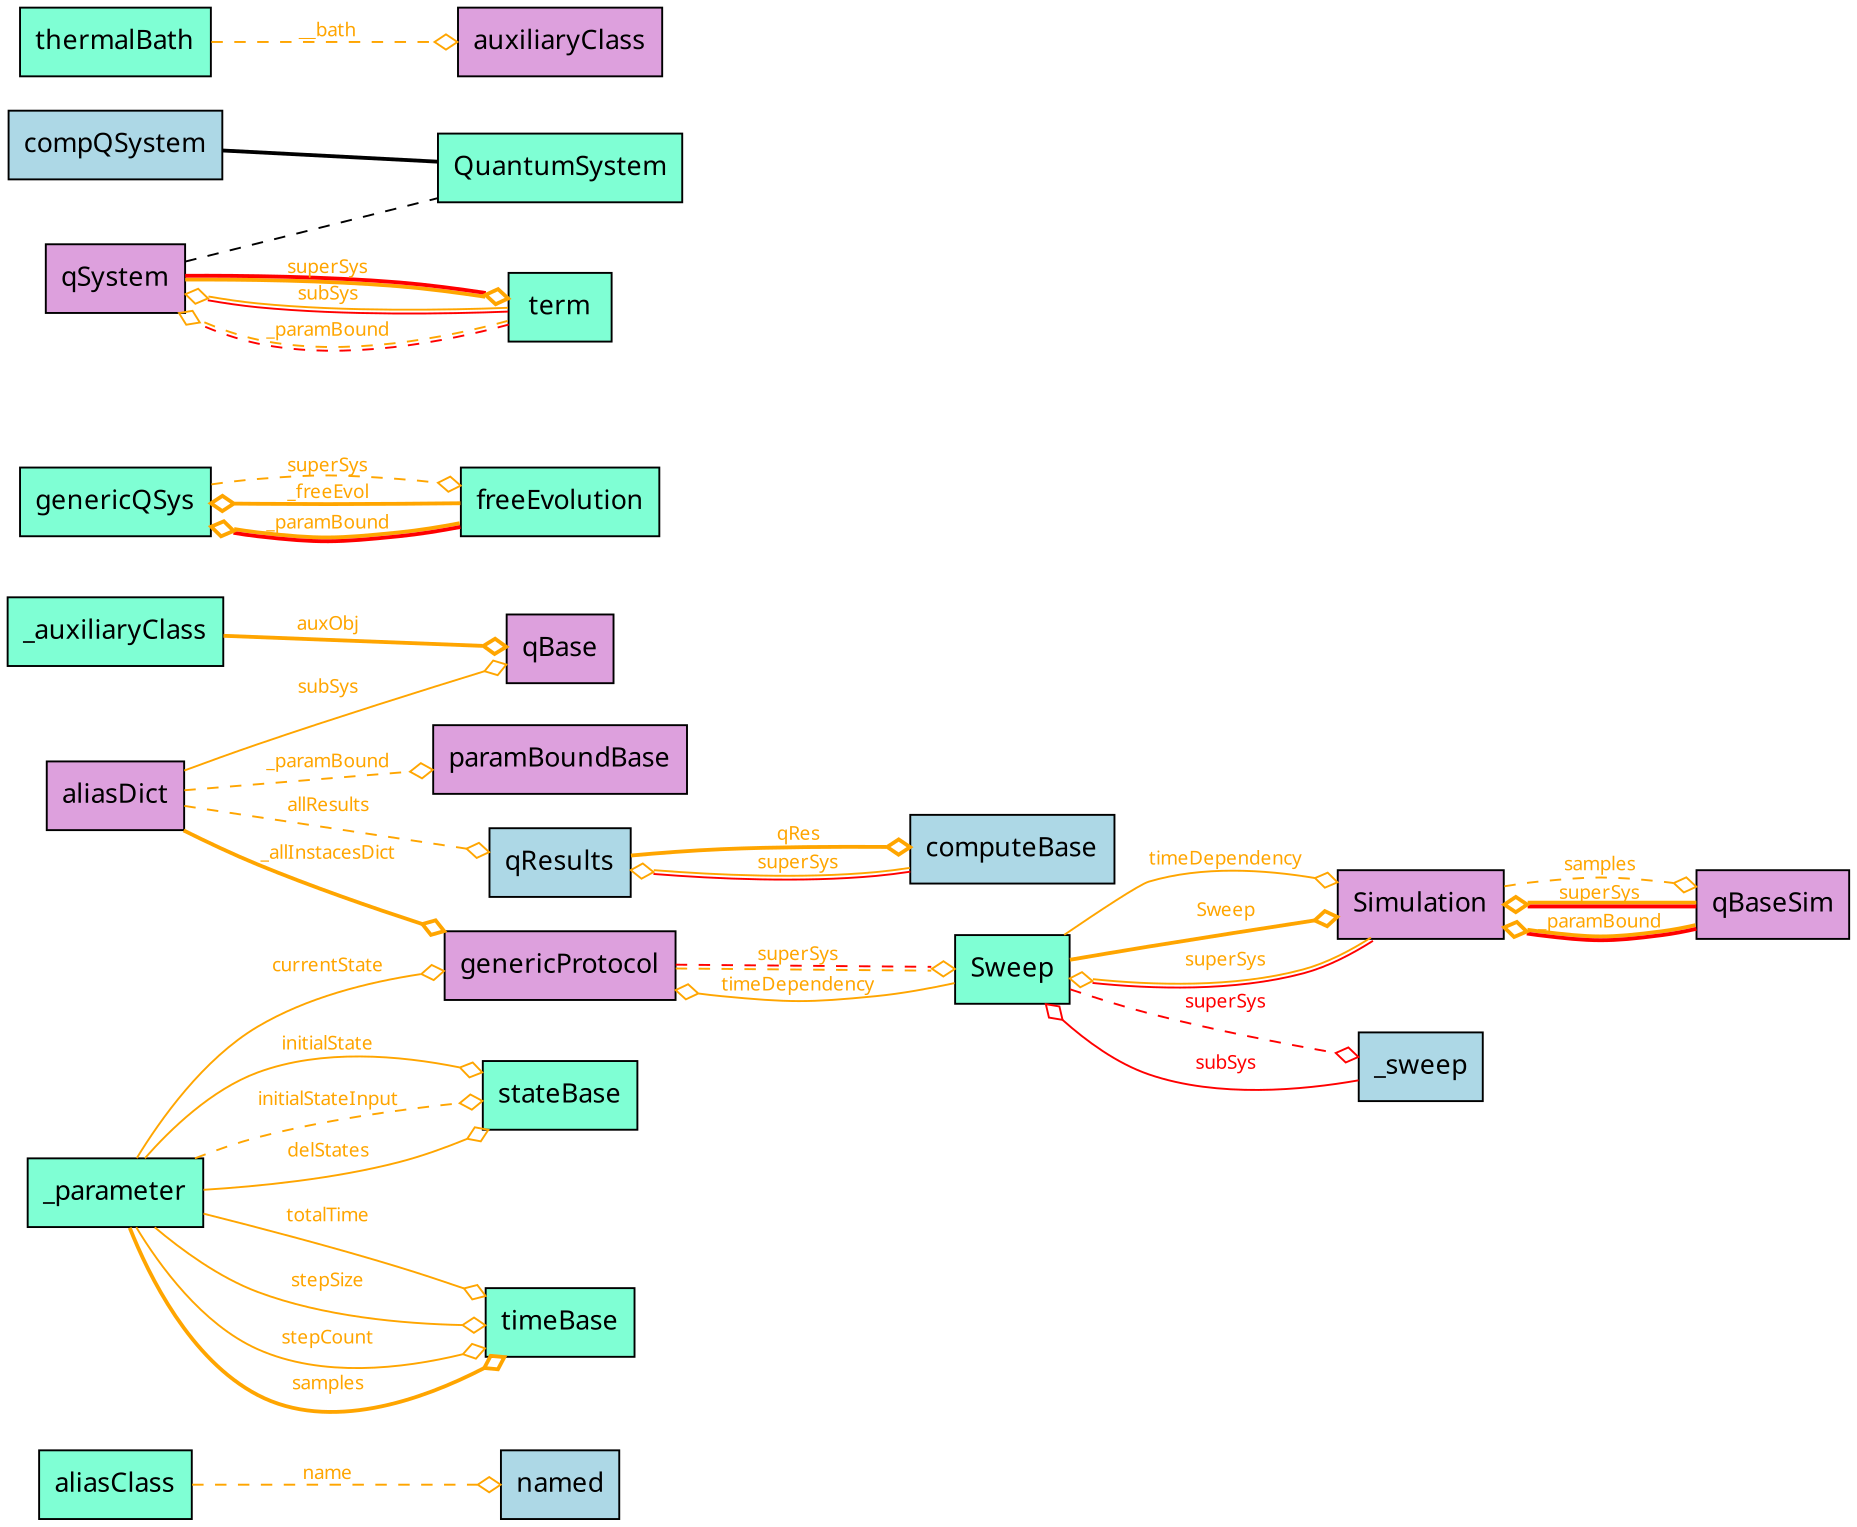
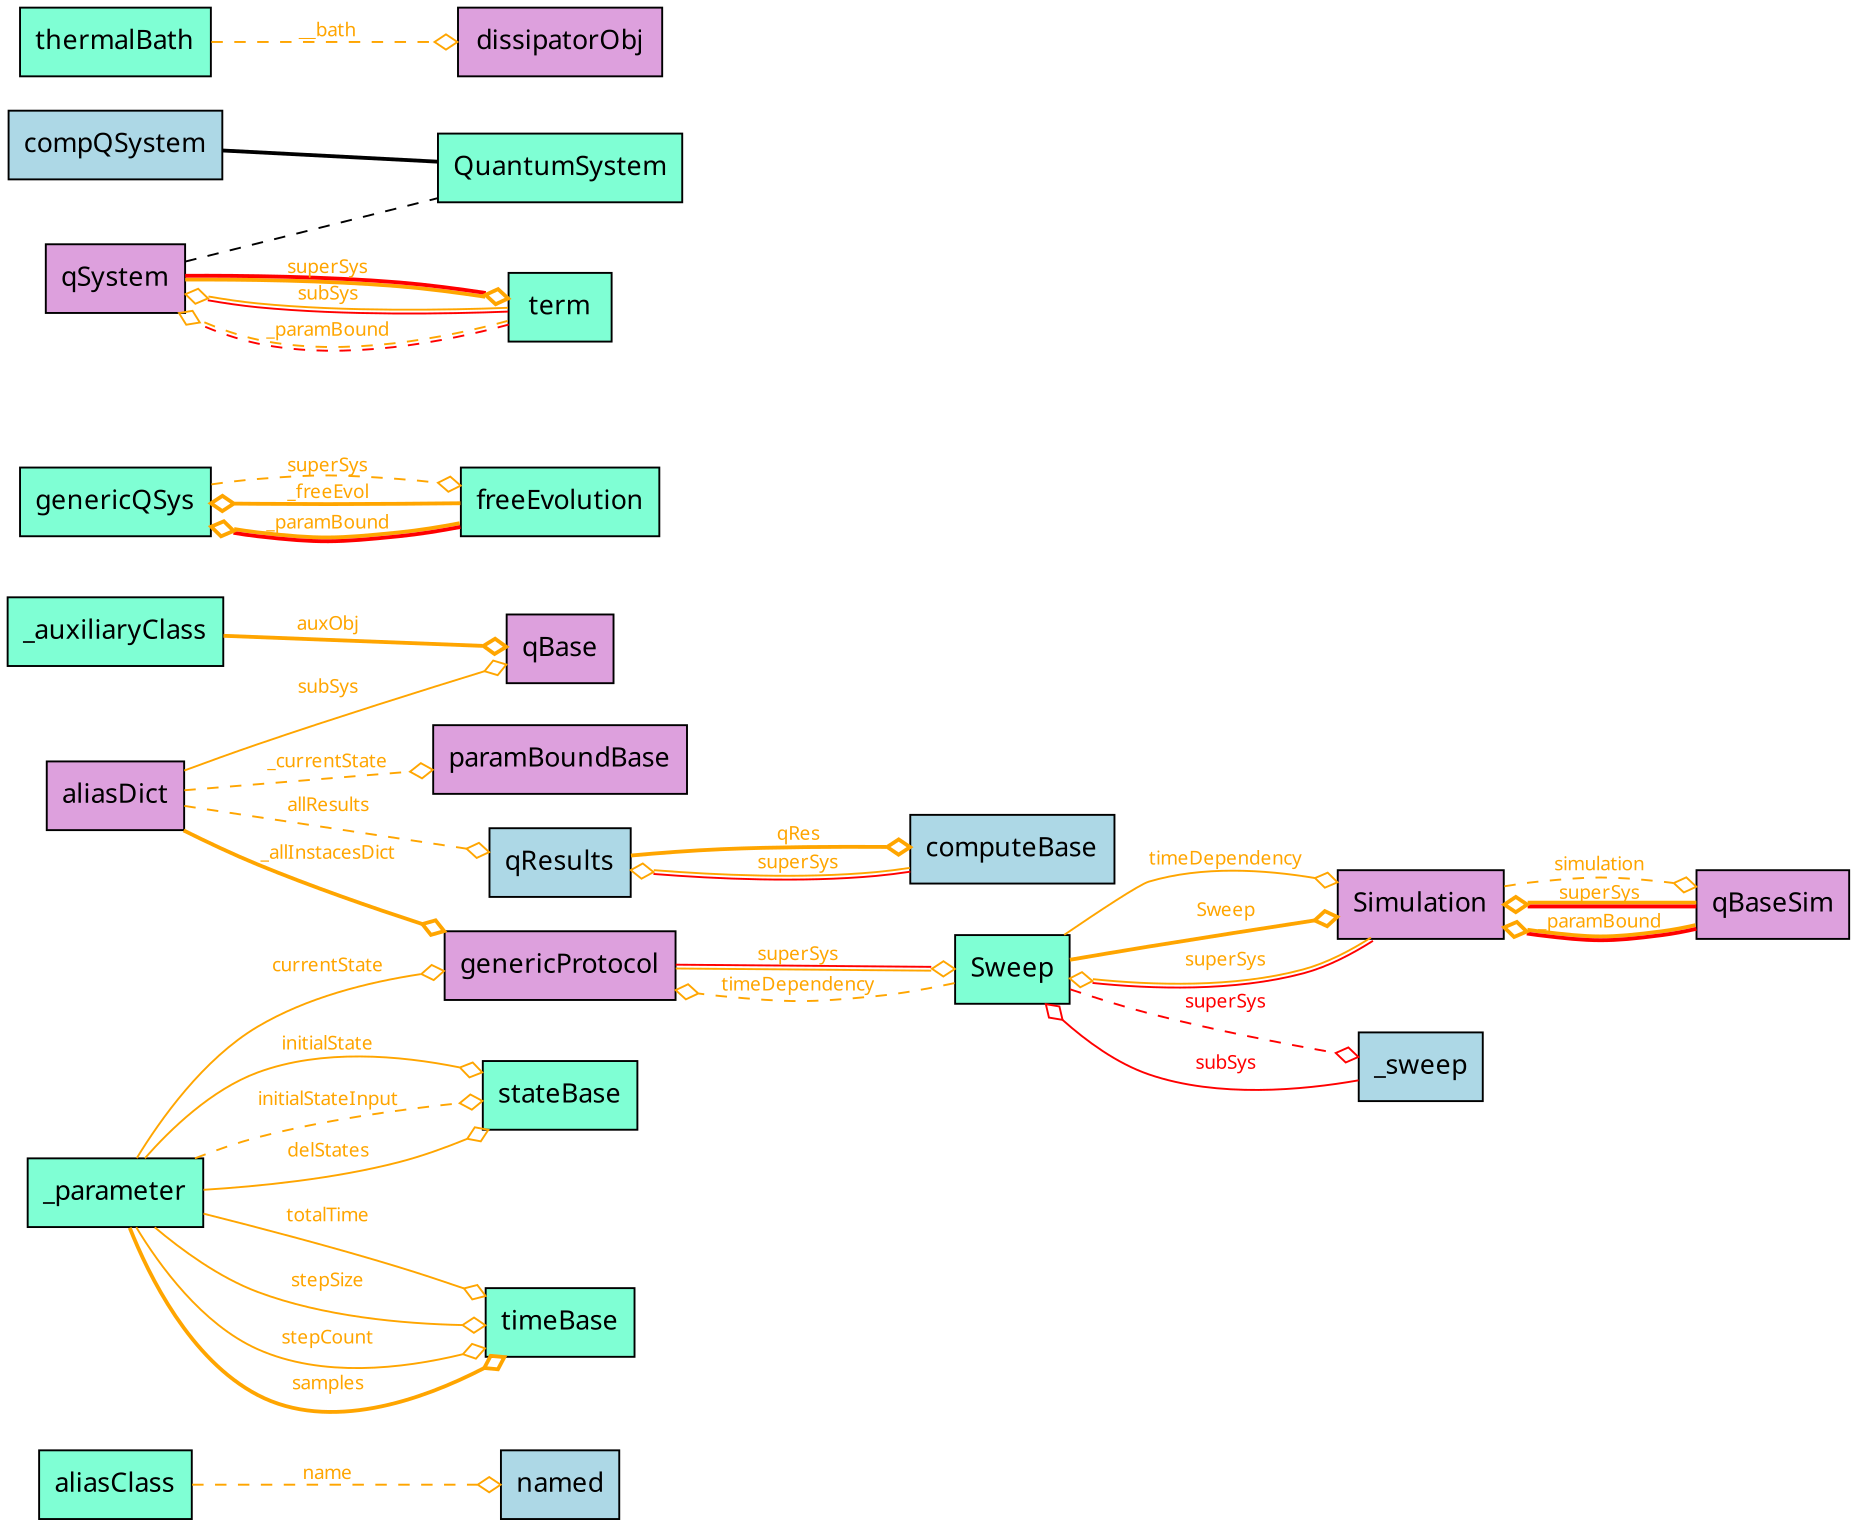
  digraph {
    fontname="Noto Sans"
    rankdir=LR
    node [color=black fillcolor=aquamarine fontcolor=black fontname="Noto Sans" shape=box style=filled]
    edge [arrowhead=odiamond arrowtail=none color=orange fontcolor=orange fontname="Noto Sans" fontsize=10 style=dashed]
    n1 [label=aliasClass]
    n2 [fillcolor=lightblue label=named]
    n3 [fillcolor=plum label=aliasDict]
    n4 [fillcolor=plum label=qBase]
    n5 [fillcolor=plum label=paramBoundBase]
    n6 [fillcolor=lightblue label=qResults]
    n7 [fillcolor=plum label=genericProtocol]
    n8 [fillcolor=lightblue label=computeBase]
    n9 [label=_auxiliaryClass]
    n10 [label=_parameter]
    n11 [label=stateBase]
    n12 [label=timeBase]
    n13 [label=Sweep]
    n14 [fillcolor=plum label=qBaseSim]
    n15 [fillcolor=plum label=Simulation]
    n16 [label=genericQSys]
    n17 [label=freeEvolution]
    n18 [label=QuantumSystem]
    n19 [fillcolor=lightblue label=compQSystem]
    n20 [label=term]
    n21 [fillcolor=plum label=qSystem]
    n22 [fillcolor=lightblue label=_sweep]
-   n23 [fillcolor=plum label=auxiliaryClass]
+   n23 [fillcolor=plum label=dissipatorObj]
    n24 [label=thermalBath]
    n1 -> n2 [label=name]
    n3 -> n4 [label=subSys style=solid]
-   n3 -> n5 [label=_paramBound]
+   n3 -> n5 [label=_currentState]
    n3 -> n6 [label=allResults]
    n3 -> n7 [label=_allInstacesDict style=bold]
    n6 -> n8 [label=qRes style=bold]
-   n7 -> n13 [color="orange:red" label=superSys]
+   n7 -> n13 [color="orange:red" label=superSys style=solid]
    n8 -> n6 [color="orange:red" label=superSys style=solid]
    n9 -> n4 [label=auxObj style=bold]
    n10 -> n7 [label=currentState style=solid]
    n10 -> n11 [label=initialState style=solid]
    n10 -> n11 [label=initialStateInput]
    n10 -> n11 [label=delStates style=solid]
    n10 -> n12 [label=totalTime style=solid]
    n10 -> n12 [label=stepSize style=solid]
    n10 -> n12 [label=stepCount style=solid]
    n10 -> n12 [label=samples style=bold]
-   n13 -> n7 [label=timeDependency style=solid]
+   n13 -> n7 [label=timeDependency]
    n13 -> n15 [label=timeDependency style=solid]
    n13 -> n15 [label=Sweep style=bold]
    n13 -> n22 [color=red fontcolor=red label=superSys]
    n14 -> n15 [color="orange:red" label=superSys style=bold]
    n14 -> n15 [color="orange:red" label=_paramBound style=bold]
    n15 -> n13 [color="orange:red" label=superSys style=solid]
-   n15 -> n14 [label=samples]
+   n15 -> n14 [label=simulation]
    n16 -> n17 [label=superSys]
    n17 -> n16 [label=_freeEvol style=bold]
    n17 -> n16 [color="orange:red" label=_paramBound style=bold]
    n19 -> n18 [arrowhead=none color=black fontcolor=red style=bold]
    n20 -> n21 [color="orange:red" label=subSys style=solid]
    n20 -> n21 [color="orange:red" label=_paramBound]
    n21 -> n18 [arrowhead=none color=black fontcolor=red]
    n21 -> n20 [color="orange:red" label=superSys style=bold]
    n22 -> n13 [color=red fontcolor=red label=subSys style=solid]
    n24 -> n23 [label=__bath]
  }
